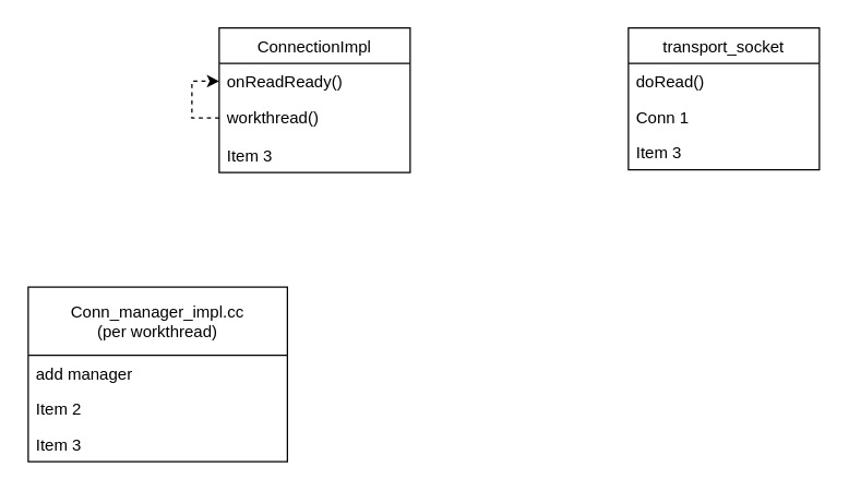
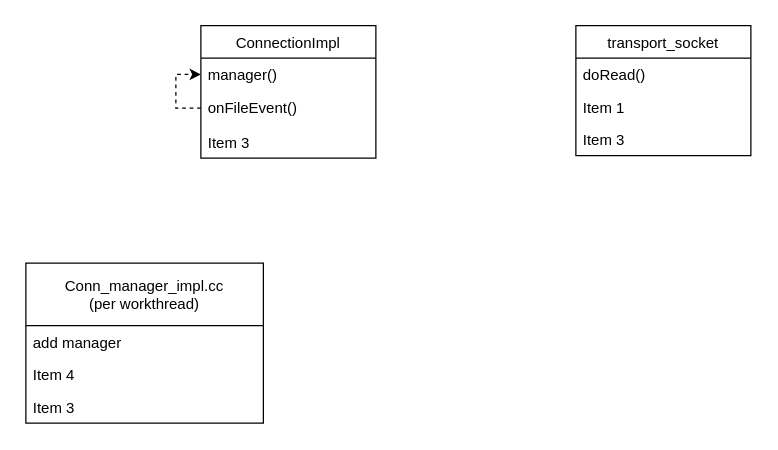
  <mxCell id="0" />
  <mxCell id="1" parent="0" />
  <mxCell id="2" value="ConnectionImpl" style="swimlane;fontStyle=0;childLayout=stackLayout;horizontal=1;startSize=26;horizontalStack=0;resizeParent=1;resizeParentMax=0;resizeLast=0;collapsible=1;marginBottom=0;" parent="1" vertex="1"><mxGeometry x="160" y="20" width="140" height="106" as="geometry" /></mxCell>
- <mxCell id="3" value="onReadReady()" style="text;strokeColor=none;fillColor=none;align=left;verticalAlign=top;spacingLeft=4;spacingRight=4;overflow=hidden;rotatable=0;points=[[0,0.5],[1,0.5]];portConstraint=eastwest;" parent="2" vertex="1"><mxGeometry y="26" width="140" height="26" as="geometry" /></mxCell>
+ <mxCell id="3" value="manager()" style="text;strokeColor=none;fillColor=none;align=left;verticalAlign=top;spacingLeft=4;spacingRight=4;overflow=hidden;rotatable=0;points=[[0,0.5],[1,0.5]];portConstraint=eastwest;" parent="2" vertex="1"><mxGeometry y="26" width="140" height="26" as="geometry" /></mxCell>
  <mxCell id="4" style="edgeStyle=orthogonalEdgeStyle;rounded=0;orthogonalLoop=1;jettySize=auto;html=1;entryX=0;entryY=0.5;entryDx=0;entryDy=0;dashed=1;" parent="2" source="5" target="3" edge="1"><mxGeometry relative="1" as="geometry" /></mxCell>
- <mxCell id="5" value="workthread()" style="text;strokeColor=none;fillColor=none;align=left;verticalAlign=top;spacingLeft=4;spacingRight=4;overflow=hidden;rotatable=0;points=[[0,0.5],[1,0.5]];portConstraint=eastwest;" parent="2" vertex="1"><mxGeometry y="52" width="140" height="28" as="geometry" /></mxCell>
+ <mxCell id="5" value="onFileEvent()" style="text;strokeColor=none;fillColor=none;align=left;verticalAlign=top;spacingLeft=4;spacingRight=4;overflow=hidden;rotatable=0;points=[[0,0.5],[1,0.5]];portConstraint=eastwest;" parent="2" vertex="1"><mxGeometry y="52" width="140" height="28" as="geometry" /></mxCell>
  <mxCell id="6" value="Item 3" style="text;strokeColor=none;fillColor=none;align=left;verticalAlign=top;spacingLeft=4;spacingRight=4;overflow=hidden;rotatable=0;points=[[0,0.5],[1,0.5]];portConstraint=eastwest;" parent="2" vertex="1"><mxGeometry y="80" width="140" height="26" as="geometry" /></mxCell>
  <mxCell id="7" value="transport_socket" style="swimlane;fontStyle=0;childLayout=stackLayout;horizontal=1;startSize=26;horizontalStack=0;resizeParent=1;resizeParentMax=0;resizeLast=0;collapsible=1;marginBottom=0;" parent="1" vertex="1"><mxGeometry x="460" y="20" width="140" height="104" as="geometry" /></mxCell>
  <mxCell id="8" value="doRead()" style="text;strokeColor=none;fillColor=none;align=left;verticalAlign=top;spacingLeft=4;spacingRight=4;overflow=hidden;rotatable=0;points=[[0,0.5],[1,0.5]];portConstraint=eastwest;" parent="7" vertex="1"><mxGeometry y="26" width="140" height="26" as="geometry" /></mxCell>
- <mxCell id="9" value="Conn 1" style="text;strokeColor=none;fillColor=none;align=left;verticalAlign=top;spacingLeft=4;spacingRight=4;overflow=hidden;rotatable=0;points=[[0,0.5],[1,0.5]];portConstraint=eastwest;" parent="7" vertex="1"><mxGeometry y="52" width="140" height="26" as="geometry" /></mxCell>
+ <mxCell id="9" value="Item 1" style="text;strokeColor=none;fillColor=none;align=left;verticalAlign=top;spacingLeft=4;spacingRight=4;overflow=hidden;rotatable=0;points=[[0,0.5],[1,0.5]];portConstraint=eastwest;" parent="7" vertex="1"><mxGeometry y="52" width="140" height="26" as="geometry" /></mxCell>
  <mxCell id="10" value="Item 3" style="text;strokeColor=none;fillColor=none;align=left;verticalAlign=top;spacingLeft=4;spacingRight=4;overflow=hidden;rotatable=0;points=[[0,0.5],[1,0.5]];portConstraint=eastwest;" parent="7" vertex="1"><mxGeometry y="78" width="140" height="26" as="geometry" /></mxCell>
  <mxCell id="11" value="Conn_manager_impl.cc&#10;(per workthread)" style="swimlane;fontStyle=0;childLayout=stackLayout;horizontal=1;startSize=50;horizontalStack=0;resizeParent=1;resizeParentMax=0;resizeLast=0;collapsible=1;marginBottom=0;" vertex="1" parent="1"><mxGeometry x="20" y="210" width="190" height="128" as="geometry" /></mxCell>
  <mxCell id="12" value="add manager" style="text;strokeColor=none;fillColor=none;align=left;verticalAlign=top;spacingLeft=4;spacingRight=4;overflow=hidden;rotatable=0;points=[[0,0.5],[1,0.5]];portConstraint=eastwest;" vertex="1" parent="11"><mxGeometry y="50" width="190" height="26" as="geometry" /></mxCell>
- <mxCell id="13" value="Item 2" style="text;strokeColor=none;fillColor=none;align=left;verticalAlign=top;spacingLeft=4;spacingRight=4;overflow=hidden;rotatable=0;points=[[0,0.5],[1,0.5]];portConstraint=eastwest;" vertex="1" parent="11"><mxGeometry y="76" width="190" height="26" as="geometry" /></mxCell>
+ <mxCell id="13" value="Item 4" style="text;strokeColor=none;fillColor=none;align=left;verticalAlign=top;spacingLeft=4;spacingRight=4;overflow=hidden;rotatable=0;points=[[0,0.5],[1,0.5]];portConstraint=eastwest;" vertex="1" parent="11"><mxGeometry y="76" width="190" height="26" as="geometry" /></mxCell>
  <mxCell id="14" value="Item 3" style="text;strokeColor=none;fillColor=none;align=left;verticalAlign=top;spacingLeft=4;spacingRight=4;overflow=hidden;rotatable=0;points=[[0,0.5],[1,0.5]];portConstraint=eastwest;" vertex="1" parent="11"><mxGeometry y="102" width="190" height="26" as="geometry" /></mxCell>
